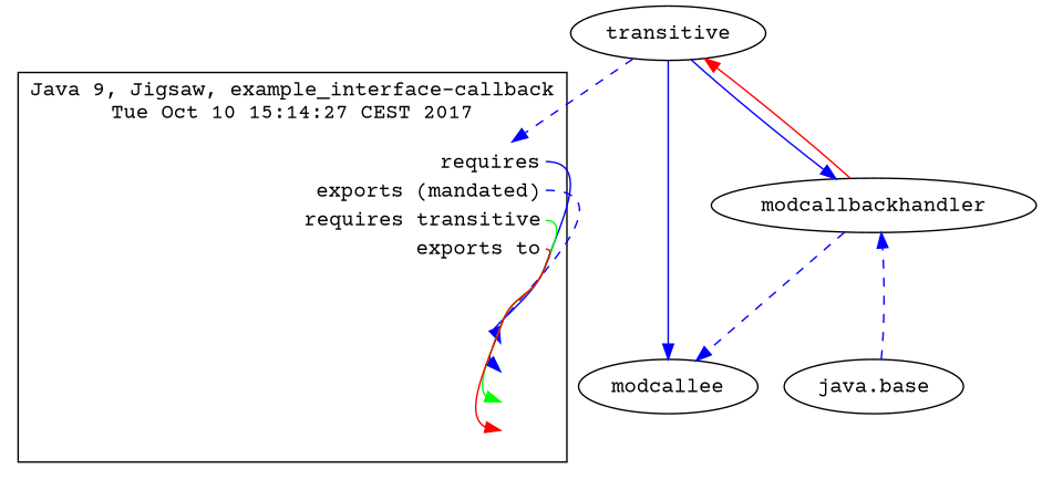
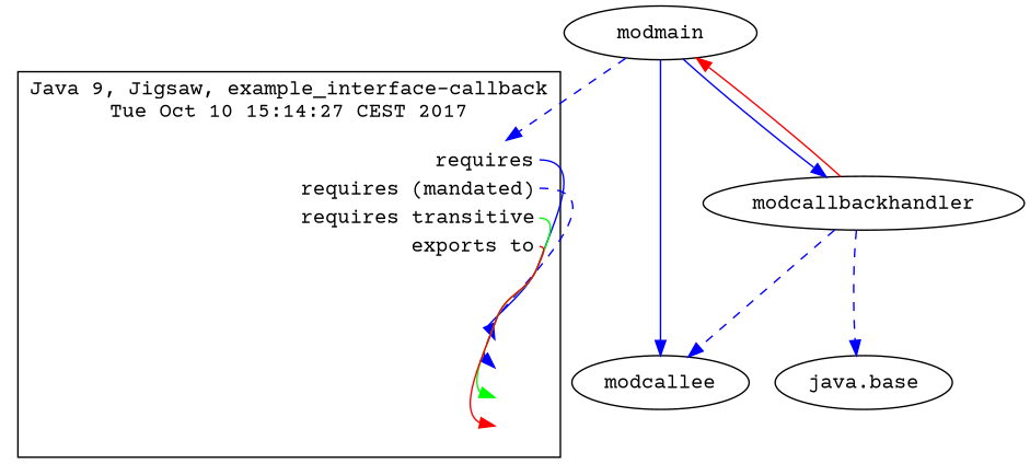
  digraph {
    fontname="Courier Prime"
    rankdir=TB
    node [fontname="Courier Prime" shape=ellipse]
    edge [color="#0000ff" fontname="Courier Prime" fontcolor="#0000ff"]
-   n1 [label=<<table border="0" cellpadding="2" cellspacing="0" cellborder="0">     <tr><td align="right" port="i1">requires</td></tr>     <tr><td align="right" port="i2">exports (mandated)</td></tr>     <tr><td align="right" port="i3">requires transitive</td></tr>     <tr><td align="right" port="i4">exports to</td></tr>     </table>> shape=plaintext]
+   n1 [label=<<table border="0" cellpadding="2" cellspacing="0" cellborder="0">     <tr><td align="right" port="i1">requires</td></tr>     <tr><td align="right" port="i2">requires (mandated)</td></tr>     <tr><td align="right" port="i3">requires transitive</td></tr>     <tr><td align="right" port="i4">exports to</td></tr>     </table>> shape=plaintext]
    n2 [label=<<table border="0" cellpadding="2" cellspacing="0" cellborder="0">     <tr><td port="i1">&nbsp;</td></tr>     <tr><td port="i2">&nbsp;</td></tr>     <tr><td port="i3">&nbsp;</td></tr>     <tr><td port="i4">&nbsp;</td></tr>     </table>> shape=plaintext]
-   n3 [label=transitive]
+   n3 [label=modmain]
    n4 [label=modcallee]
    n5 [label=modcallbackhandler]
    n6 [label="java.base"]
    subgraph cluster_1 {
      label="Java 9, Jigsaw, example_interface-callback\nTue Oct 10 15:14:27 CEST 2017"
      n1
      n2
    }
    n1 -> n2 [color=BLUE headport="i1:w" tailport="i1:e" fontcolor=""]
    n1 -> n2 [color=BLUE headport="i2:w" style=dashed tailport="i2:e" fontcolor=""]
    n1 -> n2 [color=GREEN headport="i3:w" tailport="i3:e" fontcolor=""]
    n1 -> n2 [color=RED headport="i4:w" tailport="i4:e" fontcolor=""]
    n3 -> n1 [style=dashed weight=16]
    n3 -> n4 [weight=8]
    n3 -> n5 [weight=8]
    n5 -> n3 [color="#ff0000" fontcolor="#ff0000" weight=2]
    n5 -> n4 [style=dashed weight=8]
-   n6 -> n5 [style=dashed weight=16]
+   n5 -> n6 [style=dashed weight=16]
  }
